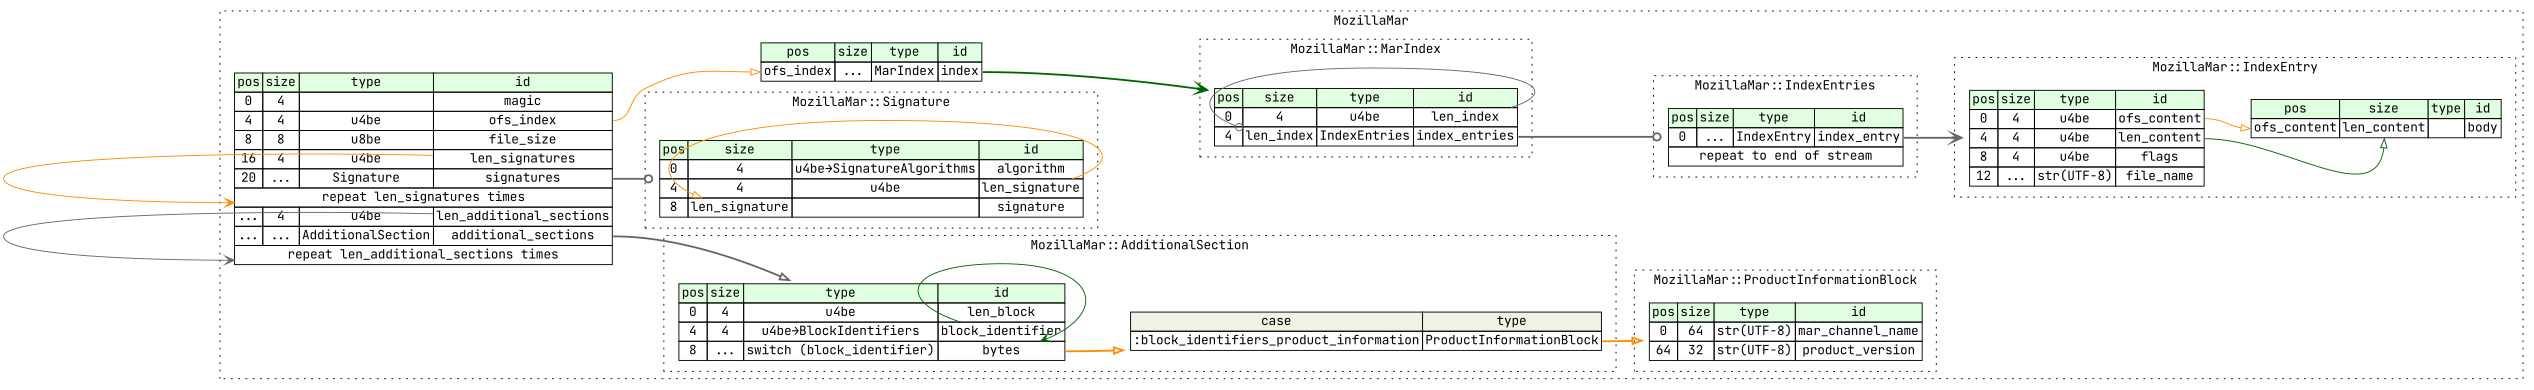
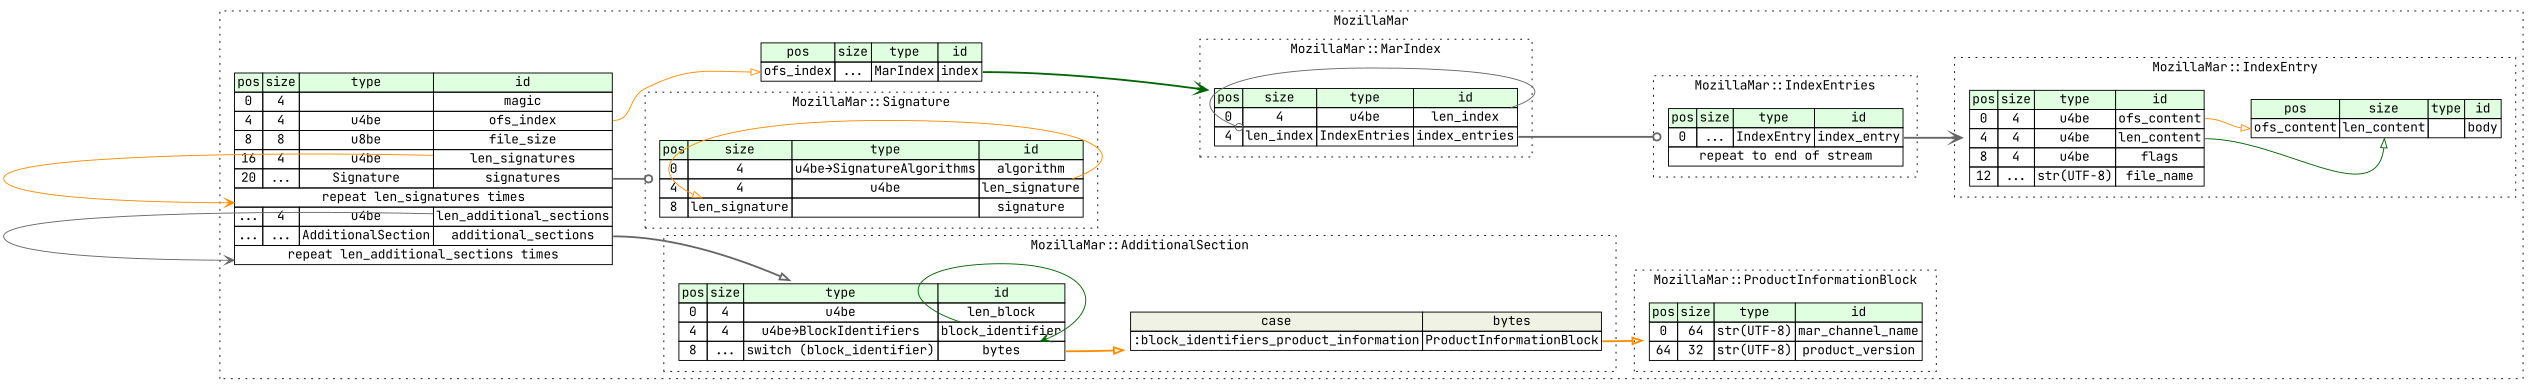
  digraph {
    rankdir=LR
    fontname="JetBrains Mono"
    node [shape=plaintext fontname="JetBrains Mono"]
    edge [color=gray40 arrowhead=onormal fontname="JetBrains Mono"]
    n1 [label=<<TABLE BORDER="0" CELLBORDER="1" CELLSPACING="0"> 				<TR><TD BGCOLOR="#E0FFE0">pos</TD><TD BGCOLOR="#E0FFE0">size</TD><TD BGCOLOR="#E0FFE0">type</TD><TD BGCOLOR="#E0FFE0">id</TD></TR> 				<TR><TD PORT="len_index_pos">0</TD><TD PORT="len_index_size">4</TD><TD>u4be</TD><TD PORT="len_index_type">len_index</TD></TR> 				<TR><TD PORT="index_entries_pos">4</TD><TD PORT="index_entries_size">len_index</TD><TD>IndexEntries</TD><TD PORT="index_entries_type">index_entries</TD></TR> 			</TABLE>>]
    n2 [label=<<TABLE BORDER="0" CELLBORDER="1" CELLSPACING="0"> 				<TR><TD BGCOLOR="#E0FFE0">pos</TD><TD BGCOLOR="#E0FFE0">size</TD><TD BGCOLOR="#E0FFE0">type</TD><TD BGCOLOR="#E0FFE0">id</TD></TR> 				<TR><TD PORT="index_entry_pos">0</TD><TD PORT="index_entry_size">...</TD><TD>IndexEntry</TD><TD PORT="index_entry_type">index_entry</TD></TR> 				<TR><TD COLSPAN="4" PORT="index_entry__repeat">repeat to end of stream</TD></TR> 			</TABLE>>]
    n3 [label=<<TABLE BORDER="0" CELLBORDER="1" CELLSPACING="0"> 				<TR><TD BGCOLOR="#E0FFE0">pos</TD><TD BGCOLOR="#E0FFE0">size</TD><TD BGCOLOR="#E0FFE0">type</TD><TD BGCOLOR="#E0FFE0">id</TD></TR> 				<TR><TD PORT="algorithm_pos">0</TD><TD PORT="algorithm_size">4</TD><TD>u4be→SignatureAlgorithms</TD><TD PORT="algorithm_type">algorithm</TD></TR> 				<TR><TD PORT="len_signature_pos">4</TD><TD PORT="len_signature_size">4</TD><TD>u4be</TD><TD PORT="len_signature_type">len_signature</TD></TR> 				<TR><TD PORT="signature_pos">8</TD><TD PORT="signature_size">len_signature</TD><TD></TD><TD PORT="signature_type">signature</TD></TR> 			</TABLE>>]
    n4 [label=<<TABLE BORDER="0" CELLBORDER="1" CELLSPACING="0"> 				<TR><TD BGCOLOR="#E0FFE0">pos</TD><TD BGCOLOR="#E0FFE0">size</TD><TD BGCOLOR="#E0FFE0">type</TD><TD BGCOLOR="#E0FFE0">id</TD></TR> 				<TR><TD PORT="mar_channel_name_pos">0</TD><TD PORT="mar_channel_name_size">64</TD><TD>str(UTF-8)</TD><TD PORT="mar_channel_name_type">mar_channel_name</TD></TR> 				<TR><TD PORT="product_version_pos">64</TD><TD PORT="product_version_size">32</TD><TD>str(UTF-8)</TD><TD PORT="product_version_type">product_version</TD></TR> 			</TABLE>>]
    n5 [label=<<TABLE BORDER="0" CELLBORDER="1" CELLSPACING="0"> 				<TR><TD BGCOLOR="#E0FFE0">pos</TD><TD BGCOLOR="#E0FFE0">size</TD><TD BGCOLOR="#E0FFE0">type</TD><TD BGCOLOR="#E0FFE0">id</TD></TR> 				<TR><TD PORT="ofs_content_pos">0</TD><TD PORT="ofs_content_size">4</TD><TD>u4be</TD><TD PORT="ofs_content_type">ofs_content</TD></TR> 				<TR><TD PORT="len_content_pos">4</TD><TD PORT="len_content_size">4</TD><TD>u4be</TD><TD PORT="len_content_type">len_content</TD></TR> 				<TR><TD PORT="flags_pos">8</TD><TD PORT="flags_size">4</TD><TD>u4be</TD><TD PORT="flags_type">flags</TD></TR> 				<TR><TD PORT="file_name_pos">12</TD><TD PORT="file_name_size">...</TD><TD>str(UTF-8)</TD><TD PORT="file_name_type">file_name</TD></TR> 			</TABLE>>]
    n6 [label=<<TABLE BORDER="0" CELLBORDER="1" CELLSPACING="0"> 				<TR><TD BGCOLOR="#E0FFE0">pos</TD><TD BGCOLOR="#E0FFE0">size</TD><TD BGCOLOR="#E0FFE0">type</TD><TD BGCOLOR="#E0FFE0">id</TD></TR> 				<TR><TD PORT="body_pos">ofs_content</TD><TD PORT="body_size">len_content</TD><TD></TD><TD PORT="body_type">body</TD></TR> 			</TABLE>>]
    n7 [label=<<TABLE BORDER="0" CELLBORDER="1" CELLSPACING="0"> 				<TR><TD BGCOLOR="#E0FFE0">pos</TD><TD BGCOLOR="#E0FFE0">size</TD><TD BGCOLOR="#E0FFE0">type</TD><TD BGCOLOR="#E0FFE0">id</TD></TR> 				<TR><TD PORT="len_block_pos">0</TD><TD PORT="len_block_size">4</TD><TD>u4be</TD><TD PORT="len_block_type">len_block</TD></TR> 				<TR><TD PORT="block_identifier_pos">4</TD><TD PORT="block_identifier_size">4</TD><TD>u4be→BlockIdentifiers</TD><TD PORT="block_identifier_type">block_identifier</TD></TR> 				<TR><TD PORT="bytes_pos">8</TD><TD PORT="bytes_size">...</TD><TD>switch (block_identifier)</TD><TD PORT="bytes_type">bytes</TD></TR> 			</TABLE>>]
-   n8 [label=<<TABLE BORDER="0" CELLBORDER="1" CELLSPACING="0"> 	<TR><TD BGCOLOR="#F0F2E4">case</TD><TD BGCOLOR="#F0F2E4">type</TD></TR> 	<TR><TD>:block_identifiers_product_information</TD><TD PORT="case0">ProductInformationBlock</TD></TR> </TABLE>>]
+   n8 [label=<<TABLE BORDER="0" CELLBORDER="1" CELLSPACING="0"> 	<TR><TD BGCOLOR="#F0F2E4">case</TD><TD BGCOLOR="#F0F2E4">bytes</TD></TR> 	<TR><TD>:block_identifiers_product_information</TD><TD PORT="case0">ProductInformationBlock</TD></TR> </TABLE>>]
    n9 [label=<<TABLE BORDER="0" CELLBORDER="1" CELLSPACING="0"> 			<TR><TD BGCOLOR="#E0FFE0">pos</TD><TD BGCOLOR="#E0FFE0">size</TD><TD BGCOLOR="#E0FFE0">type</TD><TD BGCOLOR="#E0FFE0">id</TD></TR> 			<TR><TD PORT="magic_pos">0</TD><TD PORT="magic_size">4</TD><TD></TD><TD PORT="magic_type">magic</TD></TR> 			<TR><TD PORT="ofs_index_pos">4</TD><TD PORT="ofs_index_size">4</TD><TD>u4be</TD><TD PORT="ofs_index_type">ofs_index</TD></TR> 			<TR><TD PORT="file_size_pos">8</TD><TD PORT="file_size_size">8</TD><TD>u8be</TD><TD PORT="file_size_type">file_size</TD></TR> 			<TR><TD PORT="len_signatures_pos">16</TD><TD PORT="len_signatures_size">4</TD><TD>u4be</TD><TD PORT="len_signatures_type">len_signatures</TD></TR> 			<TR><TD PORT="signatures_pos">20</TD><TD PORT="signatures_size">...</TD><TD>Signature</TD><TD PORT="signatures_type">signatures</TD></TR> 			<TR><TD COLSPAN="4" PORT="signatures__repeat">repeat len_signatures times</TD></TR> 			<TR><TD PORT="len_additional_sections_pos">...</TD><TD PORT="len_additional_sections_size">4</TD><TD>u4be</TD><TD PORT="len_additional_sections_type">len_additional_sections</TD></TR> 			<TR><TD PORT="additional_sections_pos">...</TD><TD PORT="additional_sections_size">...</TD><TD>AdditionalSection</TD><TD PORT="additional_sections_type">additional_sections</TD></TR> 			<TR><TD COLSPAN="4" PORT="additional_sections__repeat">repeat len_additional_sections times</TD></TR> 		</TABLE>>]
    n10 [label=<<TABLE BORDER="0" CELLBORDER="1" CELLSPACING="0"> 			<TR><TD BGCOLOR="#E0FFE0">pos</TD><TD BGCOLOR="#E0FFE0">size</TD><TD BGCOLOR="#E0FFE0">type</TD><TD BGCOLOR="#E0FFE0">id</TD></TR> 			<TR><TD PORT="index_pos">ofs_index</TD><TD PORT="index_size">...</TD><TD>MarIndex</TD><TD PORT="index_type">index</TD></TR> 		</TABLE>>]
    subgraph cluster_1 {
      label=MozillaMar
      style=dotted
      n9
      n10
      subgraph cluster_2 {
        label="MozillaMar::MarIndex"
        style=dotted
        n1
      }
      subgraph cluster_3 {
        label="MozillaMar::IndexEntries"
        style=dotted
        n2
      }
      subgraph cluster_4 {
        label="MozillaMar::Signature"
        style=dotted
        n3
      }
      subgraph cluster_5 {
        label="MozillaMar::ProductInformationBlock"
        style=dotted
        n4
      }
      subgraph cluster_6 {
        label="MozillaMar::IndexEntry"
        style=dotted
        n5
        n6
      }
      subgraph cluster_7 {
        label="MozillaMar::AdditionalSection"
        style=dotted
        n7
        n8
      }
    }
    n1 -> n1 [headport=index_entries_size tailport=len_index_type arrowhead=odot]
    n1 -> n2 [style=bold tailport=index_entries_type arrowhead=odot]
    n2 -> n5 [style=bold tailport=index_entry_type arrowhead=vee]
    n3 -> n3 [color=darkorange headport=signature_size tailport=len_signature_type]
    n5 -> n6 [color=darkorange headport=body_pos tailport=ofs_content_type]
    n5 -> n6 [color=darkgreen headport=body_size tailport=len_content_type]
    n7 -> n7 [color=darkgreen headport=bytes_type tailport=block_identifier_type arrowhead=vee]
    n7 -> n8 [style=bold tailport=bytes_type color=darkorange]
    n8 -> n4 [style=bold tailport=case0 color=darkorange]
    n9 -> n3 [style=bold tailport=signatures_type arrowhead=odot]
    n9 -> n7 [style=bold tailport=additional_sections_type]
    n9 -> n9 [color=darkorange headport=signatures__repeat tailport=len_signatures_type arrowhead=vee]
    n9 -> n9 [headport=additional_sections__repeat tailport=len_additional_sections_type arrowhead=vee]
    n9 -> n10 [color=darkorange headport=index_pos tailport=ofs_index_type]
    n10 -> n1 [style=bold tailport=index_type color=darkgreen arrowhead=vee]
  }
